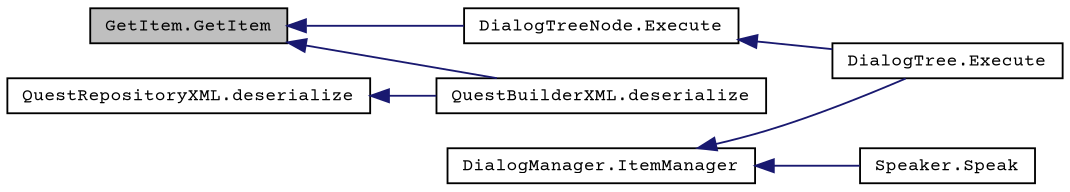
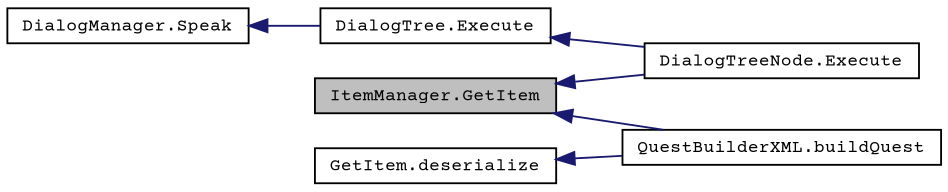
  digraph {
    fontname="Courier Prime"
    rankdir=LR
    node [color=black fillcolor=white fontname="Courier Prime" fontsize=10 shape=record style=filled]
    edge [color=midnightblue dir=back fontname="Courier Prime" fontsize=10 labelfontname=Helvetica labelfontsize=10 style=solid]
-   n1 [fillcolor=grey75 fontcolor=black height=0.2 label="GetItem.GetItem" width=0.4]
+   n1 [fillcolor=grey75 fontcolor=black height=0.2 label="ItemManager.GetItem" width=0.4]
    n2 [height=0.2 label="DialogTreeNode.Execute" width=0.4]
-   n3 [height=0.2 label="QuestBuilderXML.deserialize" width=0.4]
+   n3 [height=0.2 label="QuestBuilderXML.buildQuest" width=0.4]
    n4 [height=0.2 label="DialogTree.Execute" width=0.4]
-   n5 [height=0.2 label="DialogManager.ItemManager" width=0.4]
-   n6 [height=0.2 label="Speaker.Speak" width=0.4]
-   n7 [height=0.2 label="QuestRepositoryXML.deserialize" width=0.4]
+   n5 [height=0.2 label="DialogManager.Speak" width=0.4]
+   n7 [height=0.2 label="GetItem.deserialize" width=0.4]
    n1 -> n2
    n1 -> n3
-   n2 -> n4
+   n4 -> n2
    n5 -> n4
-   n5 -> n6
    n7 -> n3
  }
